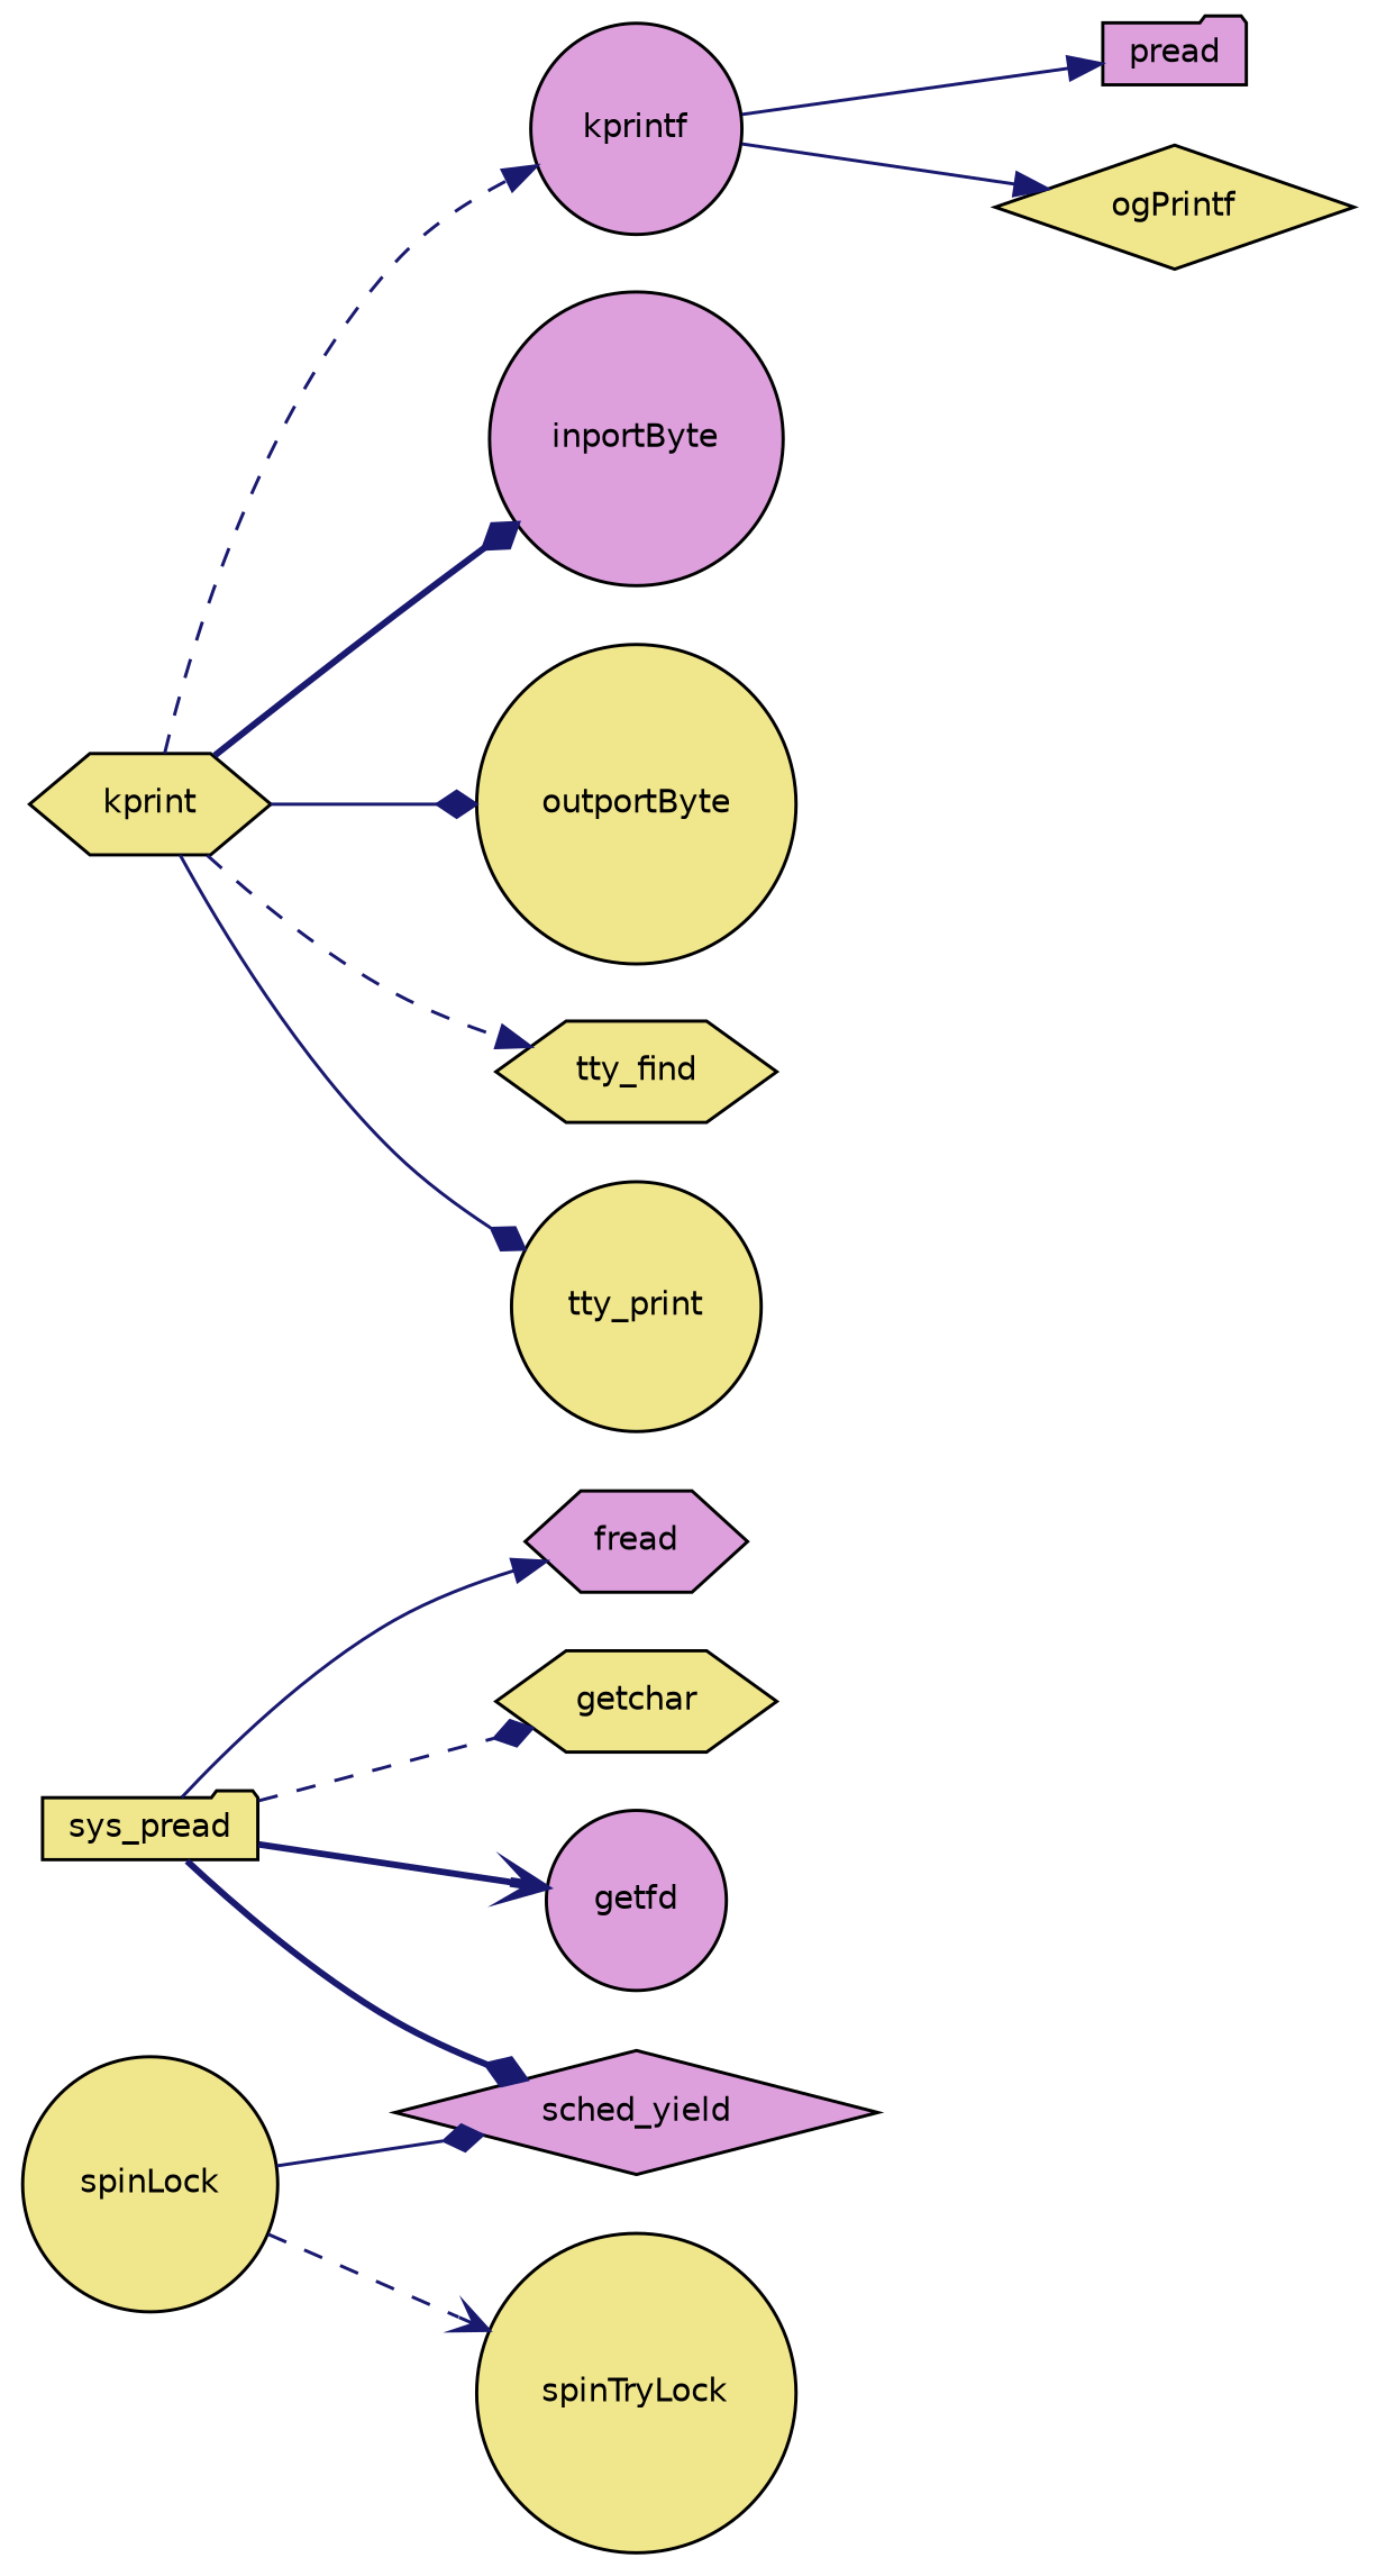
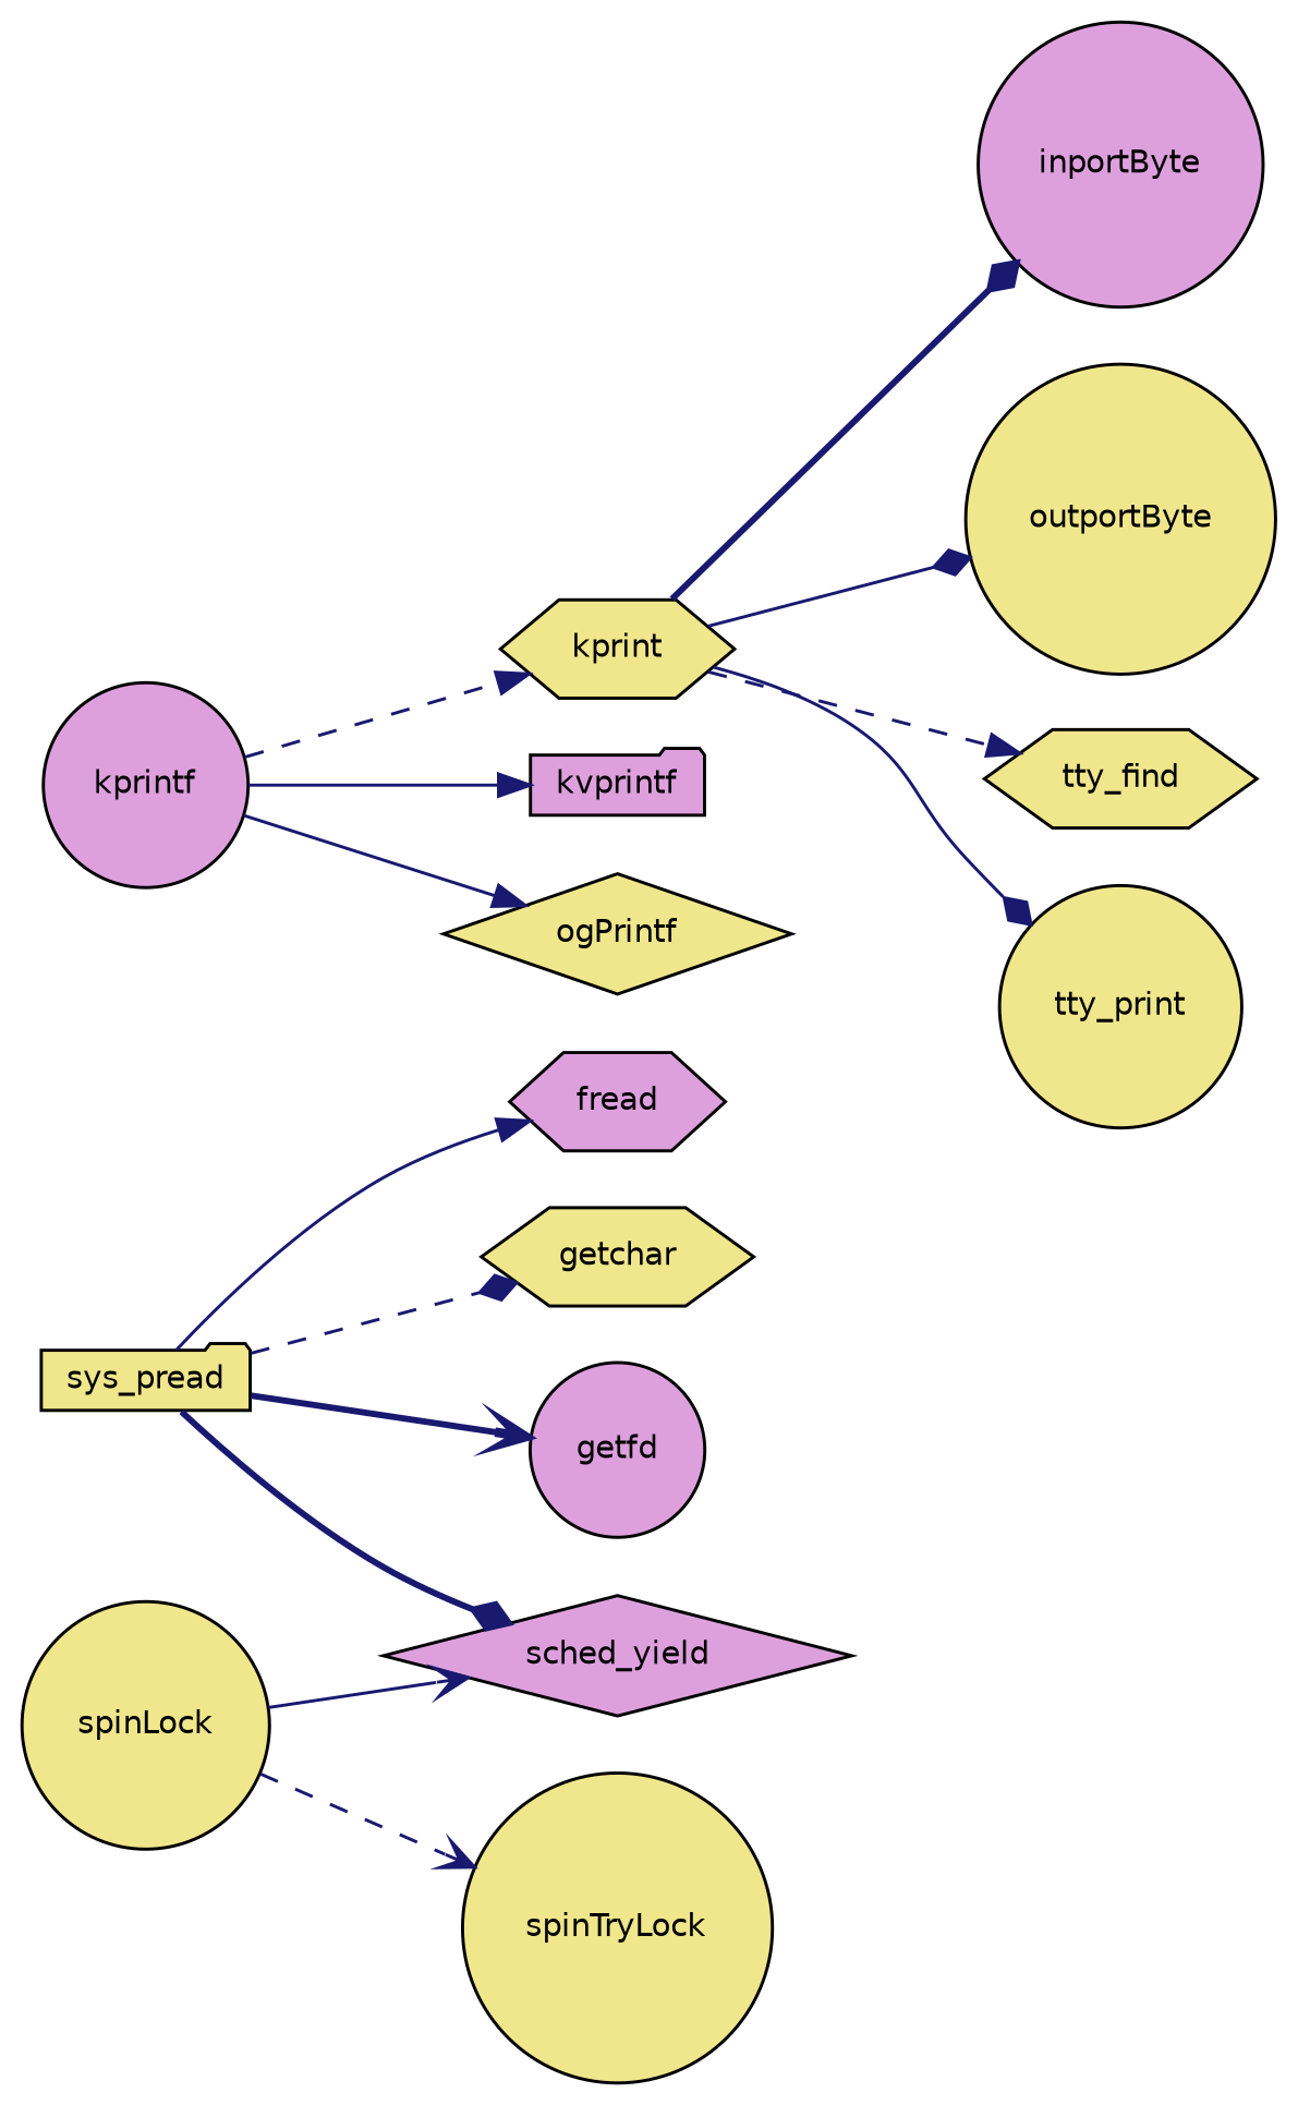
  digraph {
    rankdir=LR
    node [color=black fillcolor=khaki fontname=Helvetica fontsize=10 shape=circle style=filled]
    edge [arrowhead=diamond color=midnightblue fontname=Helvetica fontsize=10 labelfontname=Helvetica labelfontsize=10 style=solid]
    n1 [fontcolor=black height=0.2 label=sys_pread shape=folder width=0.4]
    n2 [fillcolor=plum height=0.2 label=fread shape=hexagon width=0.4]
    n3 [height=0.2 label=getchar shape=hexagon width=0.4]
    n4 [fillcolor=plum height=0.2 label=getfd width=0.4]
    n5 [fillcolor=plum height=0.2 label=sched_yield shape=diamond width=0.4]
    n6 [fillcolor=plum height=0.2 label=kprintf width=0.4]
    n7 [height=0.2 label=kprint shape=hexagon width=0.4]
-   n8 [fillcolor=plum height=0.2 label=pread shape=folder width=0.4]
+   n8 [fillcolor=plum height=0.2 label=kvprintf shape=folder width=0.4]
    n9 [height=0.2 label=ogPrintf shape=diamond width=0.4]
    n10 [fillcolor=plum height=0.2 label=inportByte width=0.4]
    n11 [height=0.2 label=outportByte width=0.4]
    n12 [height=0.2 label=tty_find shape=hexagon width=0.4]
    n13 [height=0.2 label=tty_print width=0.4]
    n14 [height=0.2 label=spinLock width=0.4]
    n15 [height=0.2 label=spinTryLock width=0.4]
    n1 -> n2 [arrowhead=normal]
    n1 -> n3 [style=dashed]
    n1 -> n4 [arrowhead=vee style=bold]
    n1 -> n5 [style=bold]
-   n7 -> n6 [arrowhead=normal style=dashed]
+   n6 -> n7 [arrowhead=normal style=dashed]
    n6 -> n8 [arrowhead=normal]
    n6 -> n9 [arrowhead=normal]
    n7 -> n10 [style=bold]
    n7 -> n11
    n7 -> n12 [arrowhead=normal style=dashed]
    n7 -> n13
-   n14 -> n5
+   n14 -> n5 [arrowhead=vee]
    n14 -> n15 [arrowhead=vee style=dashed]
  }
